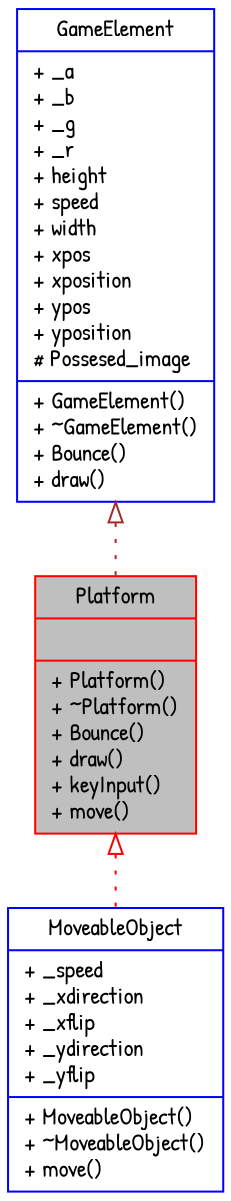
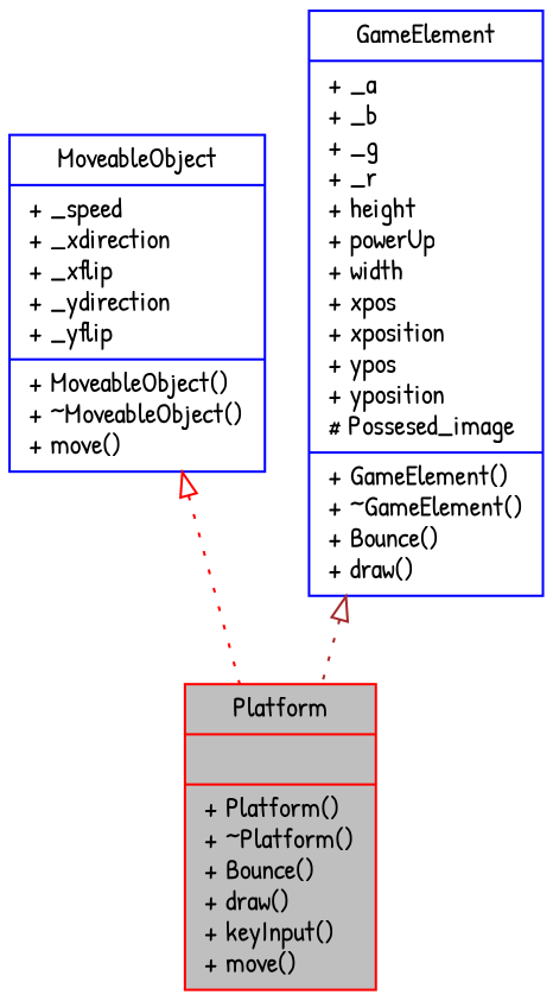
  digraph {
    fontname="Patrick Hand"
    node [color=blue fillcolor=white fontname="Patrick Hand" fontsize=12 shape=record style=filled]
    edge [arrowtail=onormal dir=back fontname="Patrick Hand" fontsize=12 labelfontname=Helvetica labelfontsize=12 style=dotted]
    n1 [color=red fillcolor=grey75 fontcolor=black height=0.2 label="{Platform\n||+ Platform()\l+ ~Platform()\l+ Bounce()\l+ draw()\l+ keyInput()\l+ move()\l}" width=0.4]
    n2 [height=0.2 label="{MoveableObject\n|+ _speed\l+ _xdirection\l+ _xflip\l+ _ydirection\l+ _yflip\l|+ MoveableObject()\l+ ~MoveableObject()\l+ move()\l}" width=0.4]
-   n3 [height=0.2 label="{GameElement\n|+ _a\l+ _b\l+ _g\l+ _r\l+ height\l+ speed\l+ width\l+ xpos\l+ xposition\l+ ypos\l+ yposition\l# Possesed_image\l|+ GameElement()\l+ ~GameElement()\l+ Bounce()\l+ draw()\l}" width=0.4]
-   n1 -> n2 [color=red]
+   n3 [height=0.2 label="{GameElement\n|+ _a\l+ _b\l+ _g\l+ _r\l+ height\l+ powerUp\l+ width\l+ xpos\l+ xposition\l+ ypos\l+ yposition\l# Possesed_image\l|+ GameElement()\l+ ~GameElement()\l+ Bounce()\l+ draw()\l}" width=0.4]
+   n2 -> n1 [color=red]
    n3 -> n1 [color=brown]
  }
